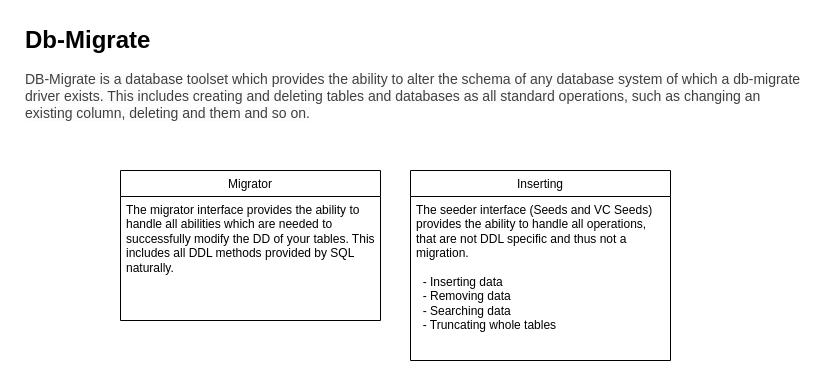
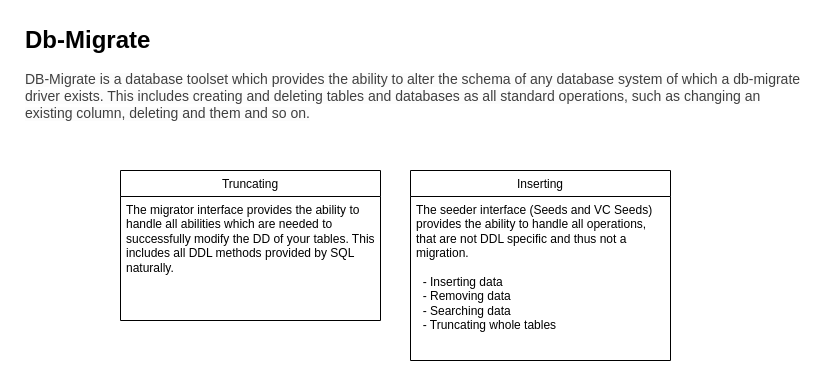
  <mxCell id="0" />
  <mxCell id="1" parent="0" />
  <mxCell id="2" value="&lt;h1&gt;Db-Migrate&lt;/h1&gt;&lt;p&gt;&lt;span style=&quot;color: rgb(64 , 64 , 64) ; background-color: rgb(252 , 252 , 252)&quot;&gt;&lt;font style=&quot;font-size: 14px&quot;&gt;DB-Migrate is a database toolset which provides the ability to alter the schema of any database system of which a db-migrate driver exists. This includes creating and deleting tables and databases as all standard operations, such as changing an existing column, deleting and them and so on.&lt;/font&gt;&lt;/span&gt;&lt;br&gt;&lt;/p&gt;" style="text;html=1;strokeColor=none;fillColor=none;spacing=5;spacingTop=-20;whiteSpace=wrap;overflow=hidden;rounded=0;" vertex="1" parent="1"><mxGeometry x="20" y="20" width="790" height="120" as="geometry" /></mxCell>
- <mxCell id="3" value="Migrator" style="swimlane;fontStyle=0;childLayout=stackLayout;horizontal=1;startSize=26;fillColor=none;horizontalStack=0;resizeParent=1;resizeParentMax=0;resizeLast=0;collapsible=1;marginBottom=0;" vertex="1" parent="1"><mxGeometry x="120" y="170" width="260" height="150" as="geometry"><mxRectangle x="120" y="160" width="80" height="26" as="alternateBounds" /></mxGeometry></mxCell>
+ <mxCell id="3" value="Truncating" style="swimlane;fontStyle=0;childLayout=stackLayout;horizontal=1;startSize=26;fillColor=none;horizontalStack=0;resizeParent=1;resizeParentMax=0;resizeLast=0;collapsible=1;marginBottom=0;" vertex="1" parent="1"><mxGeometry x="120" y="170" width="260" height="150" as="geometry"><mxRectangle x="120" y="160" width="80" height="26" as="alternateBounds" /></mxGeometry></mxCell>
  <mxCell id="4" value="The migrator interface provides the ability to handle all abilities which are needed to successfully modify the DD of your tables. This includes all DDL methods provided by SQL naturally." style="text;strokeColor=none;fillColor=none;align=left;verticalAlign=top;spacingLeft=4;spacingRight=4;overflow=hidden;rotatable=0;points=[[0,0.5],[1,0.5]];portConstraint=eastwest;whiteSpace=wrap;" vertex="1" parent="3"><mxGeometry y="26" width="260" height="124" as="geometry" /></mxCell>
  <mxCell id="5" value="Inserting" style="swimlane;fontStyle=0;childLayout=stackLayout;horizontal=1;startSize=26;fillColor=none;horizontalStack=0;resizeParent=1;resizeParentMax=0;resizeLast=0;collapsible=1;marginBottom=0;" vertex="1" parent="1"><mxGeometry x="410" y="170" width="260" height="190" as="geometry"><mxRectangle x="120" y="160" width="80" height="26" as="alternateBounds" /></mxGeometry></mxCell>
  <mxCell id="6" value="The seeder interface (Seeds and VC Seeds) provides the ability to handle all operations, that are not DDL specific and thus not a migration.&#10;&#10;  - Inserting data&#10;  - Removing data&#10;  - Searching data&#10;  - Truncating whole tables" style="text;strokeColor=none;fillColor=none;align=left;verticalAlign=top;spacingLeft=4;spacingRight=4;overflow=hidden;rotatable=0;points=[[0,0.5],[1,0.5]];portConstraint=eastwest;whiteSpace=wrap;" vertex="1" parent="5"><mxGeometry y="26" width="260" height="164" as="geometry" /></mxCell>
